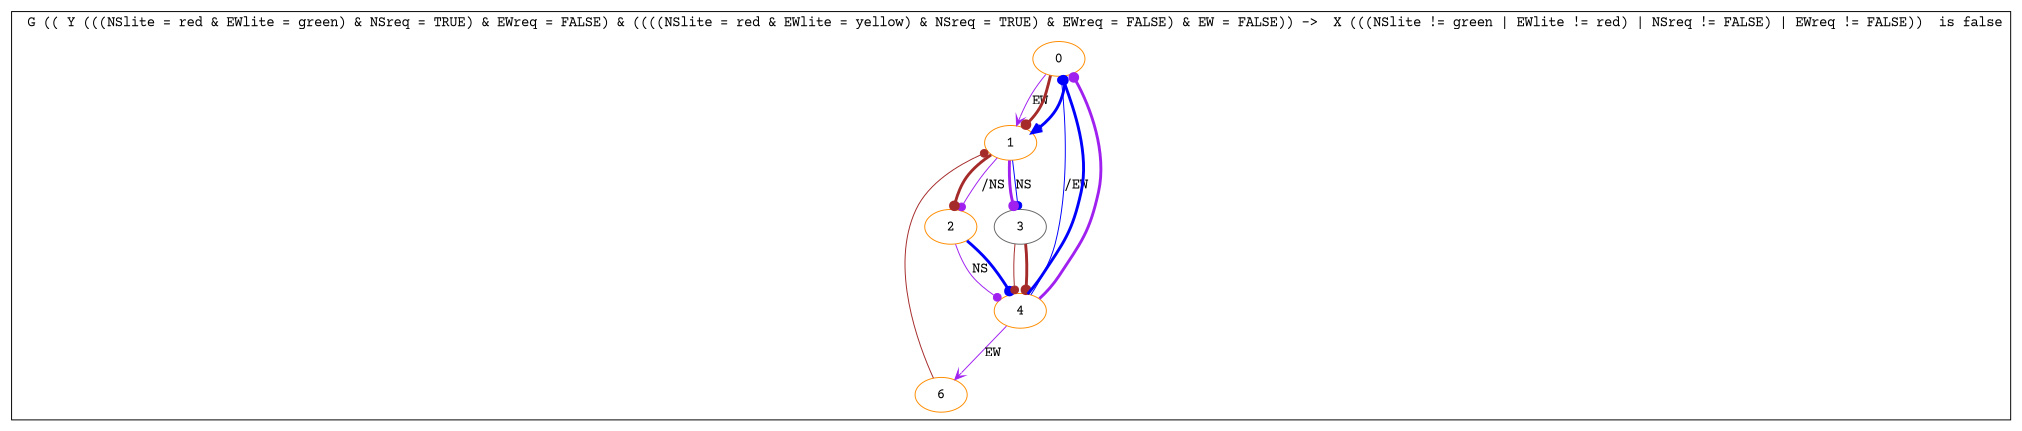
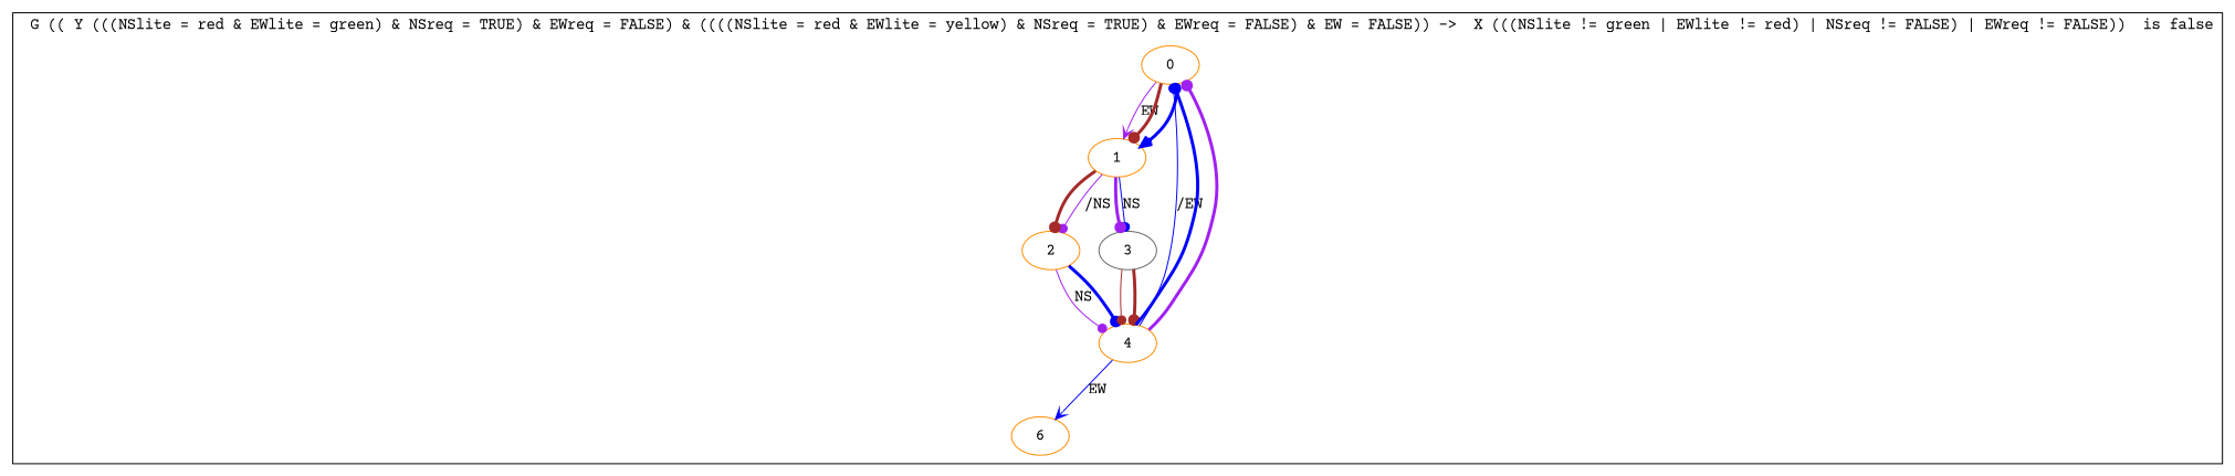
  digraph {
    fontname="Courier Prime"
    node [color=darkorange fontname="Courier Prime"]
    edge [arrowhead=dot color=purple fontname="Courier Prime"]
    0
    1
    2
    3 [color=gray40]
    4
    n6 [label=6]
    subgraph cluster_1 {
      label=" G (( Y (((NSlite = red & EWlite = green) & NSreq = TRUE) & EWreq = FALSE) & ((((NSlite = red & EWlite = yellow) & NSreq = TRUE) & EWreq = FALSE) & EW = FALSE)) ->  X (((NSlite != green | EWlite != red) | NSreq != FALSE) | EWreq != FALSE))  is false"
      0
      1
      2
      3
      4
      n6
    }
    0 -> 1 [arrowhead=vee label=EW]
    0 -> 1 [color=brown penwidth=3.0]
    0 -> 1 [arrowhead=vee color=blue penwidth=3.0]
    1 -> 2 [label="/NS"]
    1 -> 2 [color=brown penwidth=3.0]
    1 -> 3 [color=blue label=NS]
    1 -> 3 [penwidth=3.0]
    2 -> 4 [label=NS]
    2 -> 4 [color=blue penwidth=3.0]
    3 -> 4 [color=brown]
    3 -> 4 [color=brown penwidth=3.0]
    4 -> 0 [color=blue label="/EW"]
    4 -> 0 [color=blue penwidth=3.0]
    4 -> 0 [penwidth=3.0]
-   4 -> n6 [arrowhead=vee label=EW]
-   n6 -> 1 [color=brown]
+   4 -> n6 [arrowhead=vee color=blue label=EW]
  }
